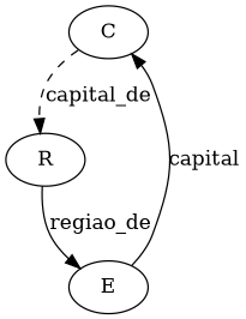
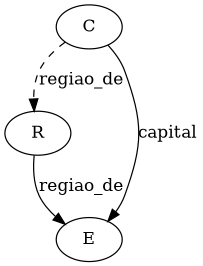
  digraph {
    C
    R
    E
-   C -> R [label=capital_de style=dashed]
-   E -> C [label=capital]
+   C -> R [label=regiao_de style=dashed]
+   C -> E [label=capital]
    R -> E [label=regiao_de]
  }
